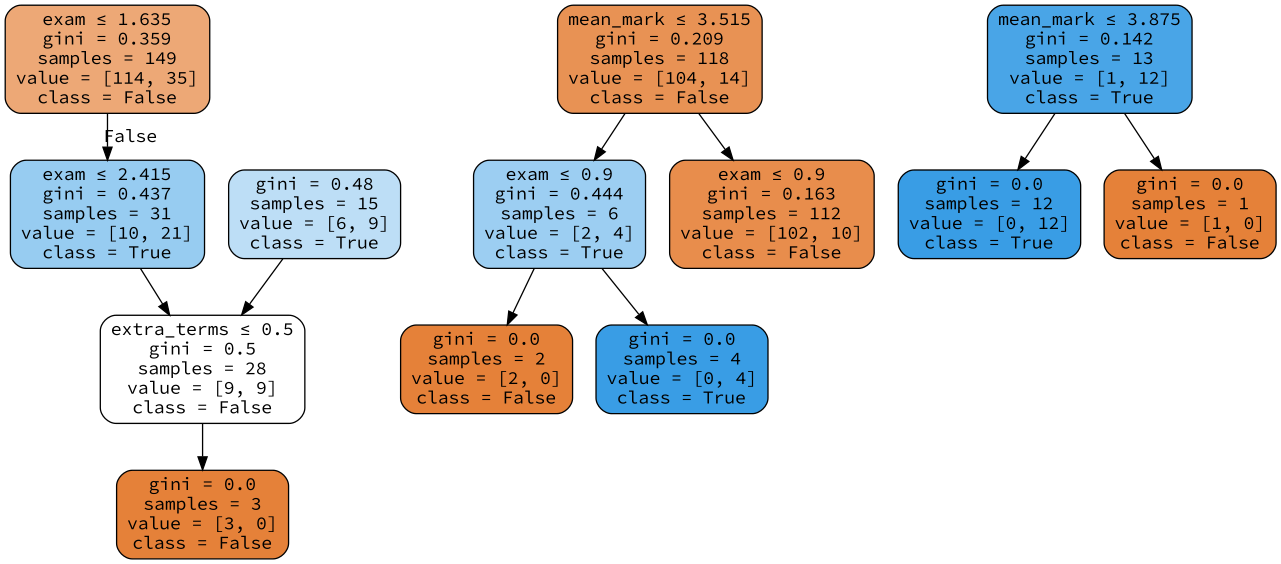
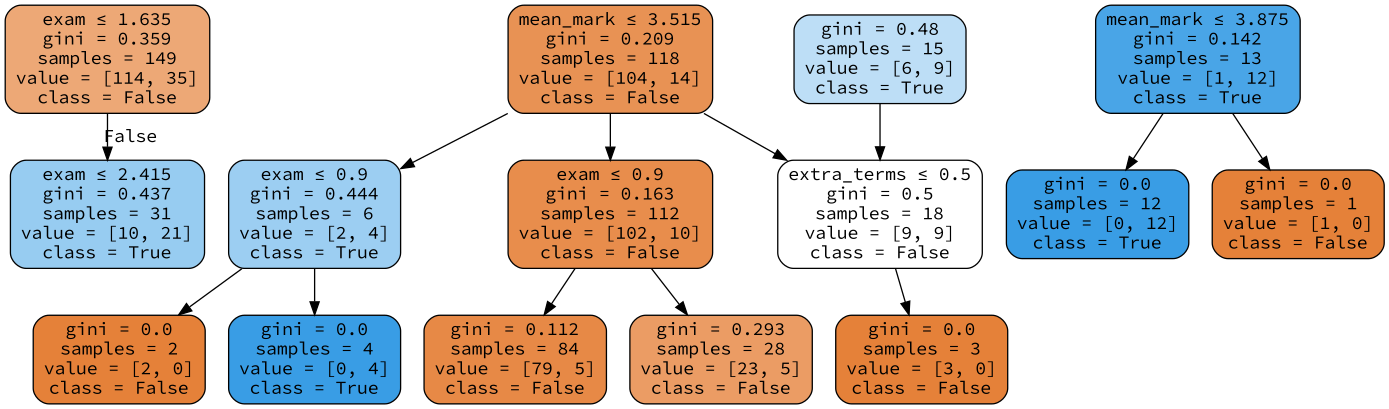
  digraph {
    fontname="Source Code Pro"
    node [color=black fillcolor="#e58139" fontname="Source Code Pro" shape=box style="filled, rounded"]
    edge [fontname="Source Code Pro"]
    n1 [fillcolor="#eda876" label=<exam &le; 1.635<br/>gini = 0.359<br/>samples = 149<br/>value = [114, 35]<br/>class = False>]
    n2 [fillcolor="#97ccf1" label=<exam &le; 2.415<br/>gini = 0.437<br/>samples = 31<br/>value = [10, 21]<br/>class = True>]
    n3 [fillcolor="#e89254" label=<mean_mark &le; 3.515<br/>gini = 0.209<br/>samples = 118<br/>value = [104, 14]<br/>class = False>]
    n4 [fillcolor="#9ccef2" label=<exam &le; 0.9<br/>gini = 0.444<br/>samples = 6<br/>value = [2, 4]<br/>class = True>]
    n5 [fillcolor="#e88d4c" label=<exam &le; 0.9<br/>gini = 0.163<br/>samples = 112<br/>value = [102, 10]<br/>class = False>]
-   n6 [fillcolor="#ffffff" label=<extra_terms &le; 0.5<br/>gini = 0.5<br/>samples = 28<br/>value = [9, 9]<br/>class = False>]
+   n6 [fillcolor="#ffffff" label=<extra_terms &le; 0.5<br/>gini = 0.5<br/>samples = 18<br/>value = [9, 9]<br/>class = False>]
    n7 [label=<gini = 0.0<br/>samples = 2<br/>value = [2, 0]<br/>class = False>]
    n8 [fillcolor="#399de5" label=<gini = 0.0<br/>samples = 4<br/>value = [0, 4]<br/>class = True>]
+   n9 [fillcolor="#e78946" label=<gini = 0.112<br/>samples = 84<br/>value = [79, 5]<br/>class = False>]
+   n10 [fillcolor="#eb9c64" label=<gini = 0.293<br/>samples = 28<br/>value = [23, 5]<br/>class = False>]
    n11 [label=<gini = 0.0<br/>samples = 3<br/>value = [3, 0]<br/>class = False>]
    n12 [fillcolor="#49a5e7" label=<mean_mark &le; 3.875<br/>gini = 0.142<br/>samples = 13<br/>value = [1, 12]<br/>class = True>]
    n13 [fillcolor="#399de5" label=<gini = 0.0<br/>samples = 12<br/>value = [0, 12]<br/>class = True>]
    n14 [label=<gini = 0.0<br/>samples = 1<br/>value = [1, 0]<br/>class = False>]
    n15 [fillcolor="#bddef6" label=<gini = 0.48<br/>samples = 15<br/>value = [6, 9]<br/>class = True>]
    n1 -> n2 [headlabel=False labelangle=-45 labeldistance=2.5]
-   n2 -> n6
+   n3 -> n6
    n3 -> n4
    n3 -> n5
    n4 -> n7
    n4 -> n8
+   n5 -> n9
+   n5 -> n10
    n6 -> n11
    n12 -> n13
    n12 -> n14
    n15 -> n6
  }
